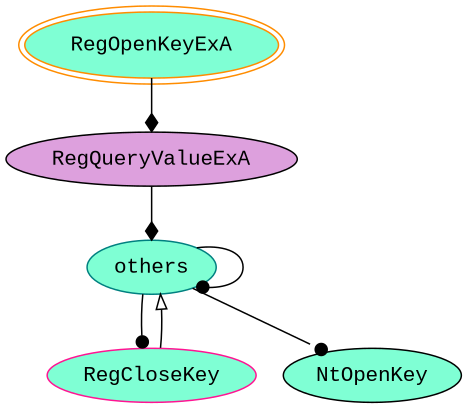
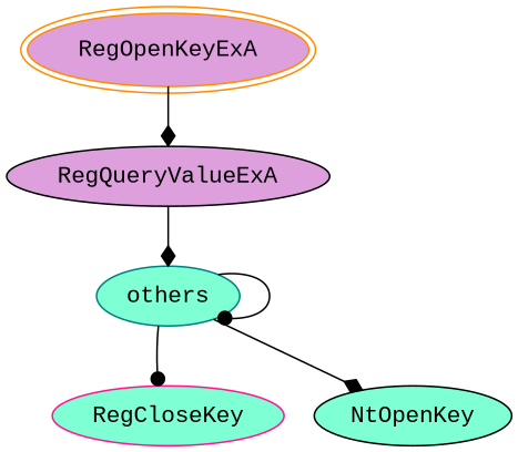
  digraph {
    fontname="Liberation Mono"
    node [color=black fillcolor=aquamarine fontname="Liberation Mono" style=filled]
    edge [arrowhead=diamond fontname="Liberation Mono"]
-   n1 [color=darkorange label=RegOpenKeyExA peripheries=2]
+   n1 [color=darkorange fillcolor=plum label=RegOpenKeyExA peripheries=2]
    n2 [fillcolor=plum label=RegQueryValueExA]
    n3 [color=teal label=others]
    n4 [color=deeppink label=RegCloseKey]
    n5 [label=NtOpenKey]
    n1 -> n2
    n2 -> n3
    n3 -> n3 [arrowhead=dot]
    n3 -> n4 [arrowhead=dot]
-   n3 -> n5 [arrowhead=dot]
-   n4 -> n3 [arrowhead=onormal]
+   n3 -> n5
  }
